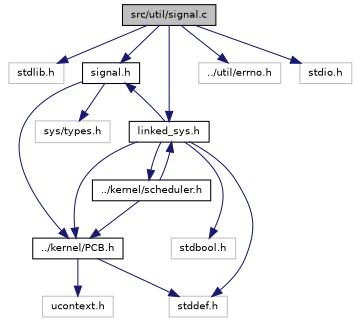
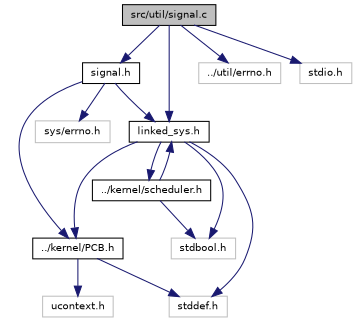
  digraph {
    node [color=grey75 fillcolor=white fontname=Helvetica fontsize=10 shape=record style=filled]
    edge [color=midnightblue fontname=Helvetica fontsize=10 labelfontname=Helvetica labelfontsize=10 style=solid]
    n1 [color=black fillcolor=grey75 fontcolor=black height=0.2 label="src/util/signal.c" width=0.4]
-   n2 [height=0.2 label="stdlib.h" width=0.4]
    n3 [color=black height=0.2 label="signal.h" width=0.4]
    n4 [color=black height=0.2 label="linked_sys.h" width=0.4]
    n5 [height=0.2 label="../util/errno.h" width=0.4]
    n6 [height=0.2 label="stdio.h" width=0.4]
    n7 [color=black height=0.2 label="../kernel/PCB.h" width=0.4]
-   n8 [height=0.2 label="sys/types.h" width=0.4]
+   n8 [height=0.2 label="sys/errno.h" width=0.4]
    n9 [height=0.2 label="stdbool.h" width=0.4]
    n10 [height=0.2 label="stddef.h" width=0.4]
    n11 [color=black height=0.2 label="../kernel/scheduler.h" width=0.4]
    n12 [height=0.2 label="ucontext.h" width=0.4]
-   n1 -> n2
    n1 -> n3
    n1 -> n4
    n1 -> n5
    n1 -> n6
    n3 -> n7
    n3 -> n8
-   n4 -> n3
+   n3 -> n4
    n4 -> n7
    n4 -> n9
    n4 -> n10
    n4 -> n11
    n7 -> n10
    n7 -> n12
    n11 -> n4
-   n11 -> n7
+   n11 -> n9
  }
